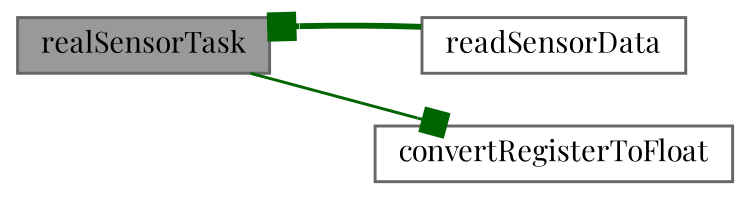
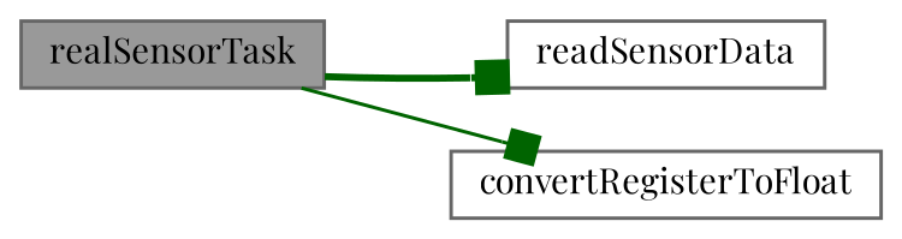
  digraph {
    fontname="Playfair Display"
    rankdir=LR
    node [color=grey40 fillcolor=white fontname="Playfair Display" fontsize=10 shape=box style=filled]
    edge [arrowhead=box color=darkgreen fontname="Playfair Display" fontsize=10 labelfontname=Helvetica labelfontsize=10]
    n1 [color=gray40 fillcolor=grey60 fontcolor=black height=0.2 label=realSensorTask width=0.4]
    n2 [height=0.2 label=readSensorData width=0.4]
    n3 [height=0.2 label=convertRegisterToFloat width=0.4]
-   n2 -> n1 [style=bold]
+   n1 -> n2 [style=bold]
    n1 -> n3 [style=solid]
  }
